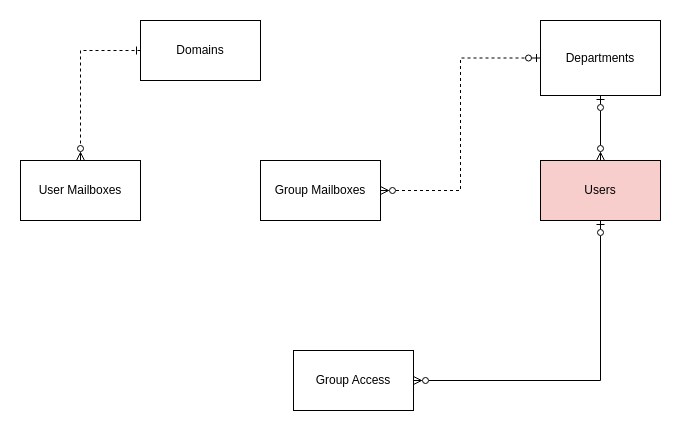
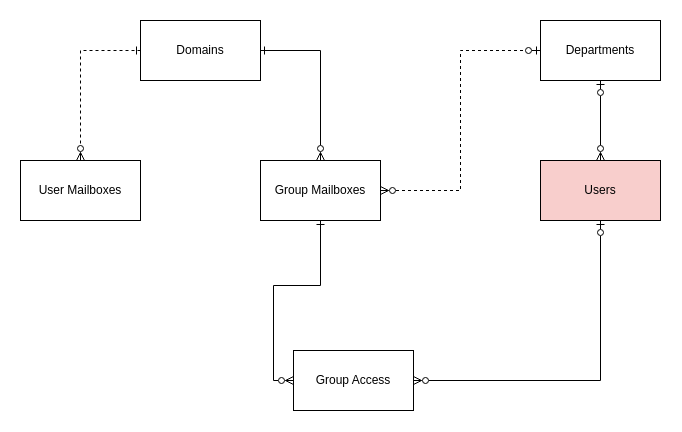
  <mxCell id="0" />
  <mxCell id="1" parent="0" />
  <mxCell id="2" style="edgeStyle=orthogonalEdgeStyle;rounded=0;orthogonalLoop=1;jettySize=auto;html=1;exitX=0;exitY=0.5;exitDx=0;exitDy=0;entryX=0.5;entryY=0;entryDx=0;entryDy=0;endArrow=ERzeroToMany;endFill=0;strokeColor=default;startArrow=ERone;startFill=0;dashed=1;" edge="1" parent="1" source="4" target="7"><mxGeometry relative="1" as="geometry" /></mxCell>
+ <mxCell id="3" style="edgeStyle=orthogonalEdgeStyle;rounded=0;orthogonalLoop=1;jettySize=auto;html=1;exitX=1;exitY=0.5;exitDx=0;exitDy=0;entryX=0.5;entryY=0;entryDx=0;entryDy=0;endArrow=ERzeroToMany;endFill=0;startArrow=ERone;startFill=0;" edge="1" parent="1" source="4" target="10"><mxGeometry relative="1" as="geometry" /></mxCell>
  <mxCell id="4" value="Domains" style="rounded=0;whiteSpace=wrap;html=1;" vertex="1" parent="1"><mxGeometry x="140" y="20" width="120" height="60" as="geometry" /></mxCell>
  <mxCell id="5" style="edgeStyle=orthogonalEdgeStyle;rounded=0;orthogonalLoop=1;jettySize=auto;html=1;exitX=0.5;exitY=1;exitDx=0;exitDy=0;entryX=0.5;entryY=0;entryDx=0;entryDy=0;endArrow=ERzeroToMany;endFill=0;startArrow=ERzeroToOne;startFill=0;" edge="1" parent="1" source="6" target="13"><mxGeometry relative="1" as="geometry" /></mxCell>
- <mxCell id="6" value="Departments" style="whiteSpace=wrap;html=1;" vertex="1" parent="1"><mxGeometry x="540" y="20" width="120" height="75" as="geometry" /></mxCell>
+ <mxCell id="6" value="Departments" style="whiteSpace=wrap;html=1;" vertex="1" parent="1"><mxGeometry x="540" y="20" width="120" height="60" as="geometry" /></mxCell>
  <mxCell id="7" value="User Mailboxes" style="whiteSpace=wrap;html=1;" vertex="1" parent="1"><mxGeometry x="20" y="160" width="120" height="60" as="geometry" /></mxCell>
+ <mxCell id="8" style="edgeStyle=orthogonalEdgeStyle;rounded=0;orthogonalLoop=1;jettySize=auto;html=1;exitX=0.5;exitY=1;exitDx=0;exitDy=0;entryX=0;entryY=0.5;entryDx=0;entryDy=0;endArrow=ERzeroToMany;endFill=0;startArrow=ERone;startFill=0;" edge="1" parent="1" source="10" target="11"><mxGeometry relative="1" as="geometry" /></mxCell>
  <mxCell id="9" style="edgeStyle=orthogonalEdgeStyle;rounded=0;orthogonalLoop=1;jettySize=auto;html=1;exitX=1;exitY=0.5;exitDx=0;exitDy=0;entryX=0;entryY=0.5;entryDx=0;entryDy=0;endArrow=ERzeroToOne;endFill=0;startArrow=ERzeroToMany;startFill=0;dashed=1;" edge="1" parent="1" source="10" target="6"><mxGeometry relative="1" as="geometry" /></mxCell>
  <mxCell id="10" value="Group Mailboxes" style="rounded=0;whiteSpace=wrap;html=1;" vertex="1" parent="1"><mxGeometry x="260" y="160" width="120" height="60" as="geometry" /></mxCell>
  <mxCell id="11" value="Group Access" style="whiteSpace=wrap;html=1;" vertex="1" parent="1"><mxGeometry x="293" y="350" width="120" height="60" as="geometry" /></mxCell>
  <mxCell id="12" style="edgeStyle=orthogonalEdgeStyle;rounded=0;orthogonalLoop=1;jettySize=auto;html=1;exitX=0.5;exitY=1;exitDx=0;exitDy=0;entryX=1;entryY=0.5;entryDx=0;entryDy=0;endArrow=ERzeroToMany;endFill=0;startArrow=ERzeroToOne;startFill=0;" edge="1" parent="1" source="13" target="11"><mxGeometry relative="1" as="geometry" /></mxCell>
  <mxCell id="13" value="Users" style="rounded=0;whiteSpace=wrap;html=1;fillColor=#f8cecc;" vertex="1" parent="1"><mxGeometry x="540" y="160" width="120" height="60" as="geometry" /></mxCell>
